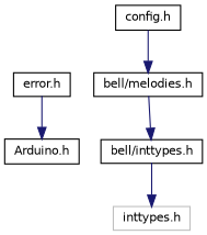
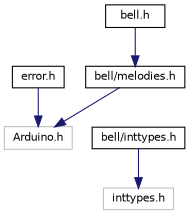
  digraph {
    node [color=black fillcolor=white fontname=Helvetica fontsize=10 shape=record style=filled]
    edge [color=midnightblue fontname=Helvetica fontsize=10 labelfontname=Helvetica labelfontsize=10 style=solid]
-   n1 [height=0.2 label="Arduino.h" width=0.4]
+   n1 [color=grey75 height=0.2 label="Arduino.h" width=0.4]
    n2 [height=0.2 label="error.h" width=0.4]
-   n3 [height=0.2 label="config.h" width=0.4]
+   n3 [height=0.2 label="bell.h" width=0.4]
    n4 [height=0.2 label="bell/melodies.h" width=0.4]
    n5 [height=0.2 label="bell/inttypes.h" width=0.4]
    n6 [color=grey75 height=0.2 label="inttypes.h" width=0.4]
    n2 -> n1
    n3 -> n4
-   n4 -> n5
+   n4 -> n1
    n5 -> n6
  }
